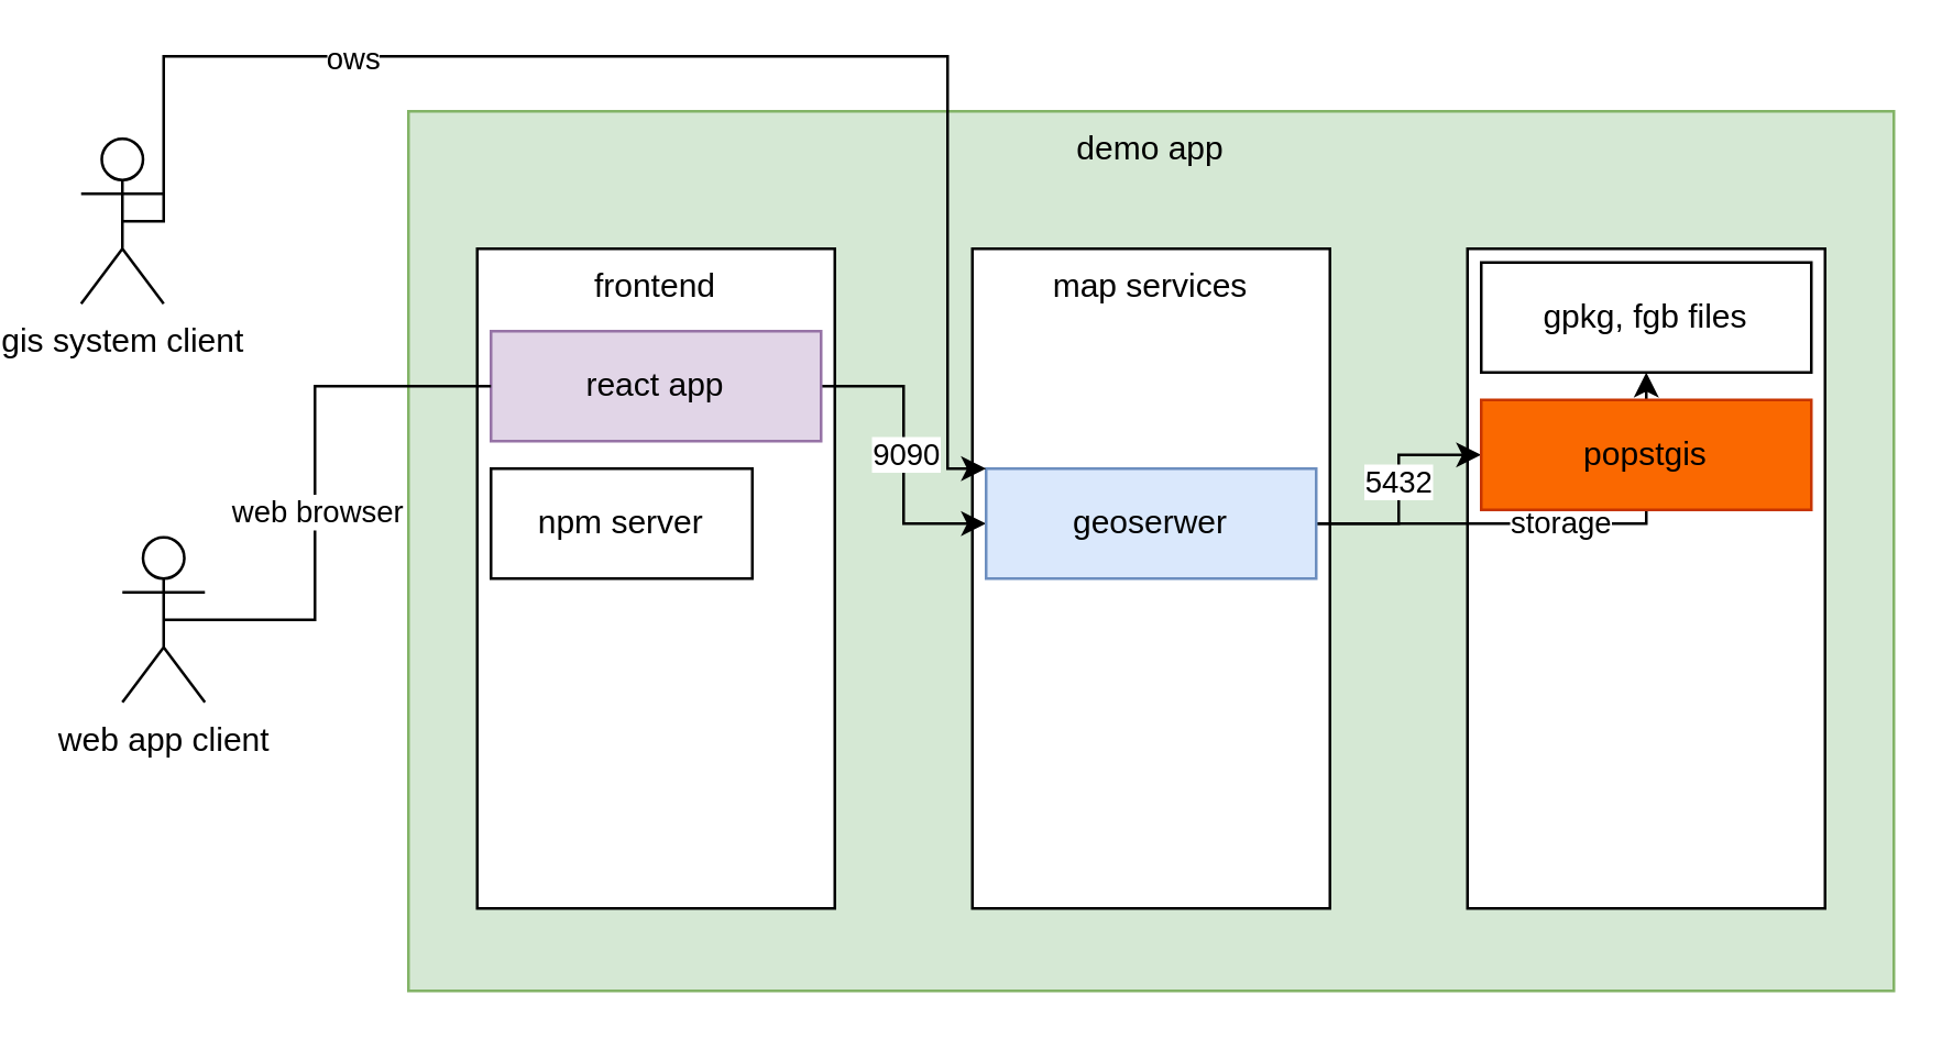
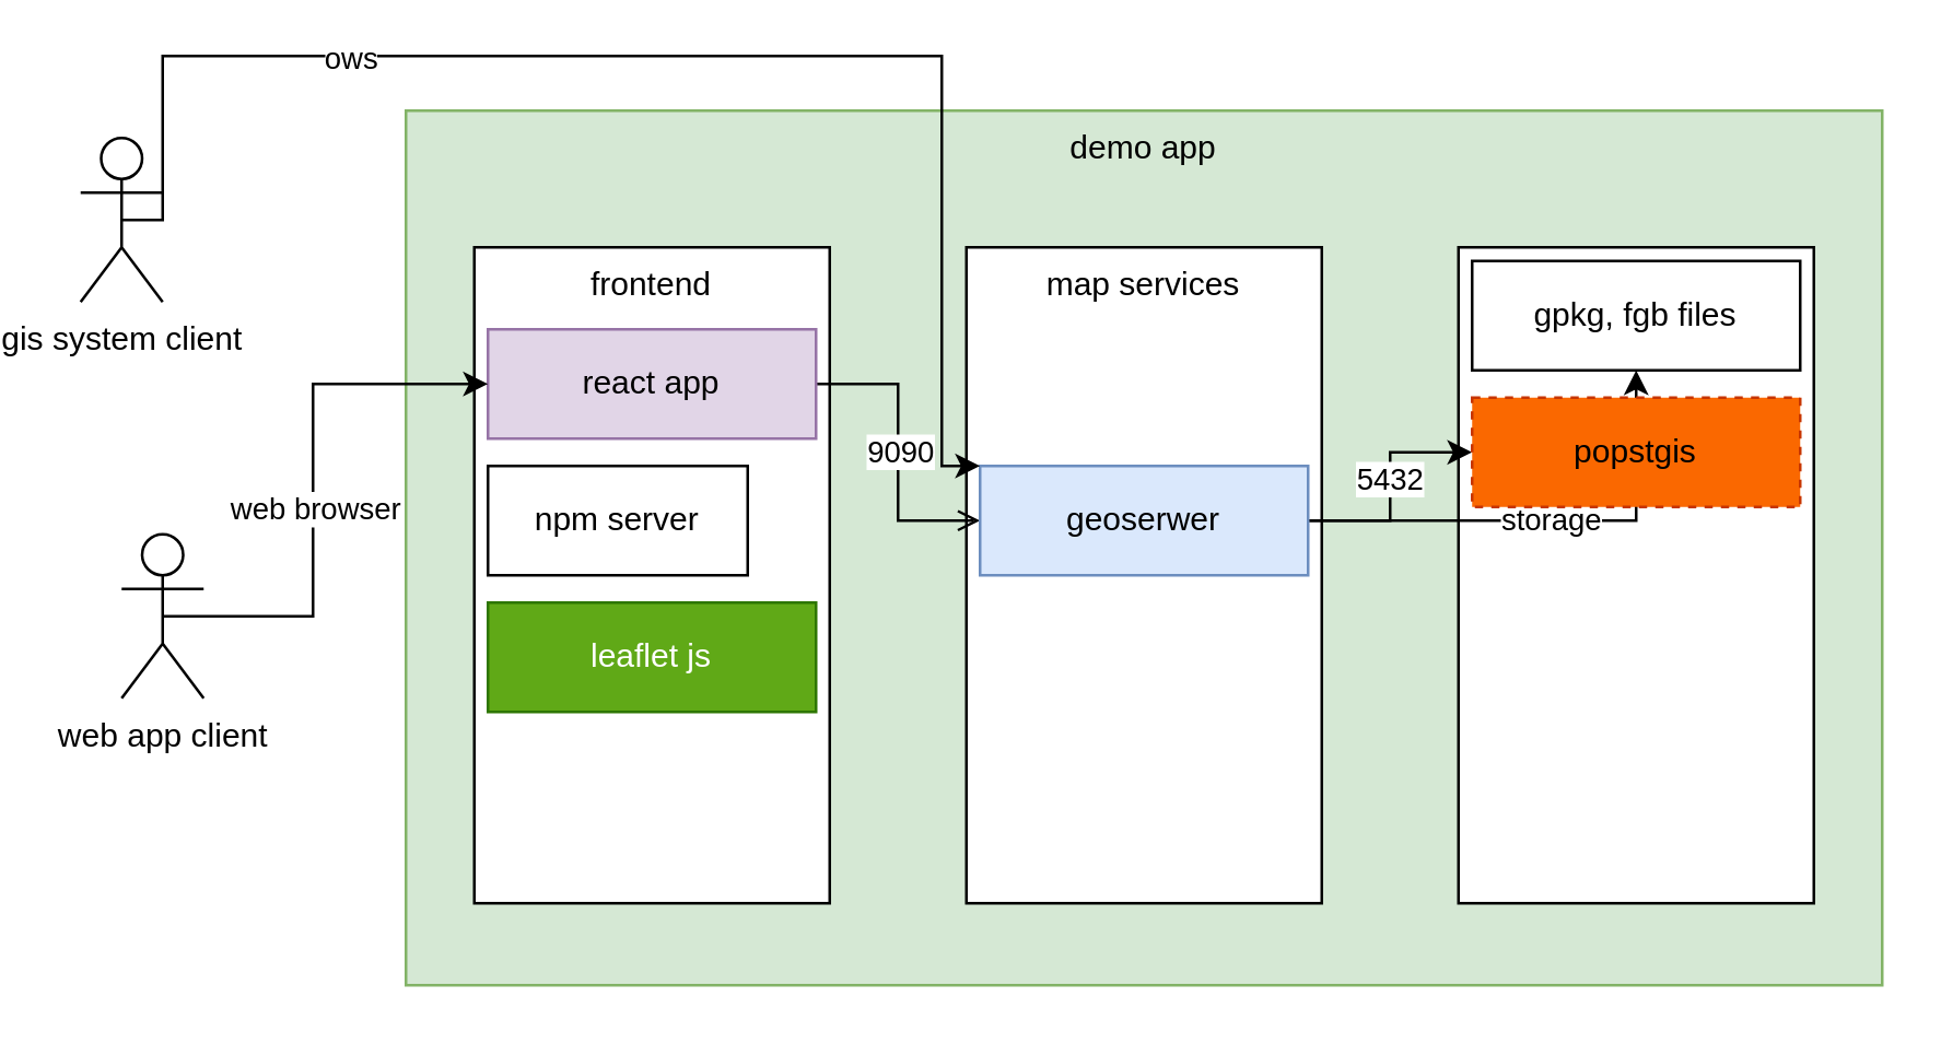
  <mxCell id="0" />
  <mxCell id="1" parent="0" />
  <mxCell id="2" value="demo app" style="rounded=0;whiteSpace=wrap;html=1;verticalAlign=top;fillColor=#d5e8d4;strokeColor=#82b366;" vertex="1" parent="1"><mxGeometry x="139" y="40" width="540" height="320" as="geometry" /></mxCell>
  <mxCell id="3" value="frontend" style="rounded=0;whiteSpace=wrap;html=1;verticalAlign=top;" vertex="1" parent="1"><mxGeometry x="164" y="90" width="130" height="240" as="geometry" /></mxCell>
  <mxCell id="4" value="map services&lt;span style=&quot;color: rgba(0, 0, 0, 0); font-family: monospace; font-size: 0px; text-align: start; text-wrap: nowrap;&quot;&gt;%3CmxGraphModel%3E%3Croot%3E%3CmxCell%20id%3D%220%22%2F%3E%3CmxCell%20id%3D%221%22%20parent%3D%220%22%2F%3E%3CmxCell%20id%3D%222%22%20value%3D%22frontend%22%20style%3D%22rounded%3D0%3BwhiteSpace%3Dwrap%3Bhtml%3D1%3B%22%20vertex%3D%221%22%20parent%3D%221%22%3E%3CmxGeometry%20x%3D%22349%22%20y%3D%22150%22%20width%3D%22130%22%20height%3D%22240%22%20as%3D%22geometry%22%2F%3E%3C%2FmxCell%3E%3C%2Froot%3E%3C%2FmxGraphModel%3E&lt;/span&gt;" style="rounded=0;whiteSpace=wrap;html=1;verticalAlign=top;" vertex="1" parent="1"><mxGeometry x="344" y="90" width="130" height="240" as="geometry" /></mxCell>
  <mxCell id="5" value="data sources" style="rounded=0;whiteSpace=wrap;html=1;verticalAlign=top;" vertex="1" parent="1"><mxGeometry x="524" y="90" width="130" height="240" as="geometry" /></mxCell>
- <mxCell id="6" style="edgeStyle=orthogonalEdgeStyle;rounded=0;orthogonalLoop=1;jettySize=auto;html=1;entryX=0;entryY=0.5;entryDx=0;entryDy=0;" edge="1" parent="1" source="8" target="15"><mxGeometry relative="1" as="geometry" /></mxCell>
+ <mxCell id="6" style="edgeStyle=orthogonalEdgeStyle;rounded=0;orthogonalLoop=1;jettySize=auto;html=1;entryX=0;entryY=0.5;entryDx=0;entryDy=0;endArrow=open;" edge="1" parent="1" source="8" target="15"><mxGeometry relative="1" as="geometry" /></mxCell>
  <mxCell id="7" value="9090" style="edgeLabel;html=1;align=center;verticalAlign=middle;resizable=0;points=[];" vertex="1" connectable="0" parent="6"><mxGeometry x="-0.015" relative="1" as="geometry"><mxPoint as="offset" /></mxGeometry></mxCell>
  <mxCell id="8" value="react app" style="rounded=0;whiteSpace=wrap;html=1;fillColor=#e1d5e7;strokeColor=#9673a6;" vertex="1" parent="1"><mxGeometry x="169" y="120" width="120" height="40" as="geometry" /></mxCell>
  <mxCell id="9" value="npm server" style="rounded=0;whiteSpace=wrap;html=1;" vertex="1" parent="1"><mxGeometry x="169" y="170" width="95" height="40" as="geometry" /></mxCell>
+ <mxCell id="10" value="leaflet js" style="rounded=0;whiteSpace=wrap;html=1;fillColor=#60a917;strokeColor=#2D7600;fontColor=#ffffff;" vertex="1" parent="1"><mxGeometry x="169" y="220" width="120" height="40" as="geometry" /></mxCell>
  <mxCell id="11" style="edgeStyle=orthogonalEdgeStyle;rounded=0;orthogonalLoop=1;jettySize=auto;html=1;entryX=0;entryY=0.5;entryDx=0;entryDy=0;" edge="1" parent="1" source="15" target="16"><mxGeometry relative="1" as="geometry" /></mxCell>
  <mxCell id="12" value="5432" style="edgeLabel;html=1;align=center;verticalAlign=middle;resizable=0;points=[];" vertex="1" connectable="0" parent="11"><mxGeometry x="0.078" y="1" relative="1" as="geometry"><mxPoint as="offset" /></mxGeometry></mxCell>
  <mxCell id="13" style="edgeStyle=orthogonalEdgeStyle;rounded=0;orthogonalLoop=1;jettySize=auto;html=1;" edge="1" parent="1" source="15" target="17"><mxGeometry relative="1" as="geometry" /></mxCell>
  <mxCell id="14" value="storage" style="edgeLabel;html=1;align=center;verticalAlign=middle;resizable=0;points=[];" vertex="1" connectable="0" parent="13"><mxGeometry y="1" relative="1" as="geometry"><mxPoint as="offset" /></mxGeometry></mxCell>
  <mxCell id="15" value="geoserwer" style="rounded=0;whiteSpace=wrap;html=1;fillColor=#dae8fc;strokeColor=#6c8ebf;" vertex="1" parent="1"><mxGeometry x="349" y="170" width="120" height="40" as="geometry" /></mxCell>
- <mxCell id="16" value="popstgis" style="rounded=0;whiteSpace=wrap;html=1;fillColor=#fa6800;fontColor=#000000;strokeColor=#C73500;" vertex="1" parent="1"><mxGeometry x="529" y="145" width="120" height="40" as="geometry" /></mxCell>
+ <mxCell id="16" value="popstgis" style="rounded=0;whiteSpace=wrap;html=1;fillColor=#fa6800;fontColor=#000000;strokeColor=#C73500;dashed=1;" vertex="1" parent="1"><mxGeometry x="529" y="145" width="120" height="40" as="geometry" /></mxCell>
  <mxCell id="17" value="gpkg, fgb files" style="rounded=0;whiteSpace=wrap;html=1;" vertex="1" parent="1"><mxGeometry x="529" y="95" width="120" height="40" as="geometry" /></mxCell>
  <mxCell id="18" style="edgeStyle=orthogonalEdgeStyle;rounded=0;orthogonalLoop=1;jettySize=auto;html=1;exitX=0.5;exitY=0.5;exitDx=0;exitDy=0;exitPerimeter=0;entryX=0;entryY=0;entryDx=0;entryDy=0;" edge="1" parent="1" source="20" target="15"><mxGeometry relative="1" as="geometry"><mxPoint x="345" y="170" as="targetPoint" /><Array as="points"><mxPoint x="50" y="20" /><mxPoint x="335" y="20" /><mxPoint x="335" y="170" /></Array></mxGeometry></mxCell>
  <mxCell id="19" value="ows" style="edgeLabel;html=1;align=center;verticalAlign=middle;resizable=0;points=[];" vertex="1" connectable="0" parent="18"><mxGeometry x="-0.454" relative="1" as="geometry"><mxPoint as="offset" /></mxGeometry></mxCell>
  <mxCell id="20" value="gis system client" style="shape=umlActor;verticalLabelPosition=bottom;verticalAlign=top;html=1;outlineConnect=0;" vertex="1" parent="1"><mxGeometry x="20" y="50" width="30" height="60" as="geometry" /></mxCell>
- <mxCell id="21" style="edgeStyle=orthogonalEdgeStyle;rounded=0;orthogonalLoop=1;jettySize=auto;html=1;exitX=0.5;exitY=0.5;exitDx=0;exitDy=0;exitPerimeter=0;entryX=0;entryY=0.5;entryDx=0;entryDy=0;endArrow=none;" edge="1" parent="1" source="23" target="8"><mxGeometry relative="1" as="geometry"><Array as="points"><mxPoint x="105" y="225" /><mxPoint x="105" y="140" /></Array></mxGeometry></mxCell>
+ <mxCell id="21" style="edgeStyle=orthogonalEdgeStyle;rounded=0;orthogonalLoop=1;jettySize=auto;html=1;exitX=0.5;exitY=0.5;exitDx=0;exitDy=0;exitPerimeter=0;entryX=0;entryY=0.5;entryDx=0;entryDy=0;" edge="1" parent="1" source="23" target="8"><mxGeometry relative="1" as="geometry"><Array as="points"><mxPoint x="105" y="225" /><mxPoint x="105" y="140" /></Array></mxGeometry></mxCell>
  <mxCell id="22" value="web browser" style="edgeLabel;html=1;align=center;verticalAlign=middle;resizable=0;points=[];" vertex="1" connectable="0" parent="21"><mxGeometry x="0.569" y="1" relative="1" as="geometry"><mxPoint x="-20" y="46" as="offset" /></mxGeometry></mxCell>
  <mxCell id="23" value="web app client" style="shape=umlActor;verticalLabelPosition=bottom;verticalAlign=top;html=1;outlineConnect=0;" vertex="1" parent="1"><mxGeometry x="35" y="195" width="30" height="60" as="geometry" /></mxCell>
